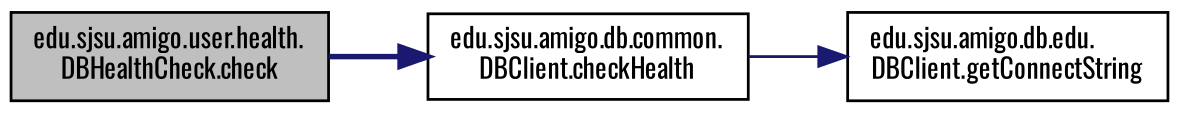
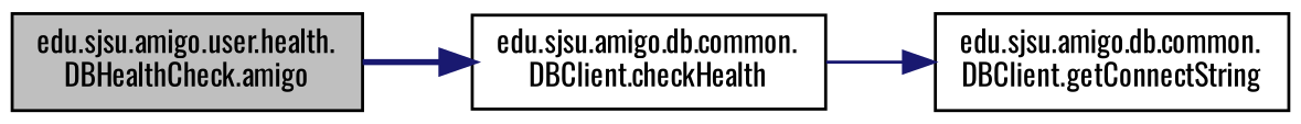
  digraph {
    fontname=Oswald
    rankdir=LR
    node [color=black fillcolor=white fontname=Oswald fontsize=10 shape=record style=filled]
    edge [color=midnightblue fontname=Oswald fontsize=10 labelfontname=Helvetica labelfontsize=10]
-   n1 [fillcolor=grey75 fontcolor=black height=0.2 label="edu.sjsu.amigo.user.health.\lDBHealthCheck.check" width=0.4]
+   n1 [fillcolor=grey75 fontcolor=black height=0.2 label="edu.sjsu.amigo.user.health.\lDBHealthCheck.amigo" width=0.4]
    n2 [height=0.2 label="edu.sjsu.amigo.db.common.\lDBClient.checkHealth" width=0.4]
-   n3 [height=0.2 label="edu.sjsu.amigo.db.edu.\lDBClient.getConnectString" width=0.4]
+   n3 [height=0.2 label="edu.sjsu.amigo.db.common.\lDBClient.getConnectString" width=0.4]
    n1 -> n2 [style=bold]
    n2 -> n3 [style=solid]
  }
